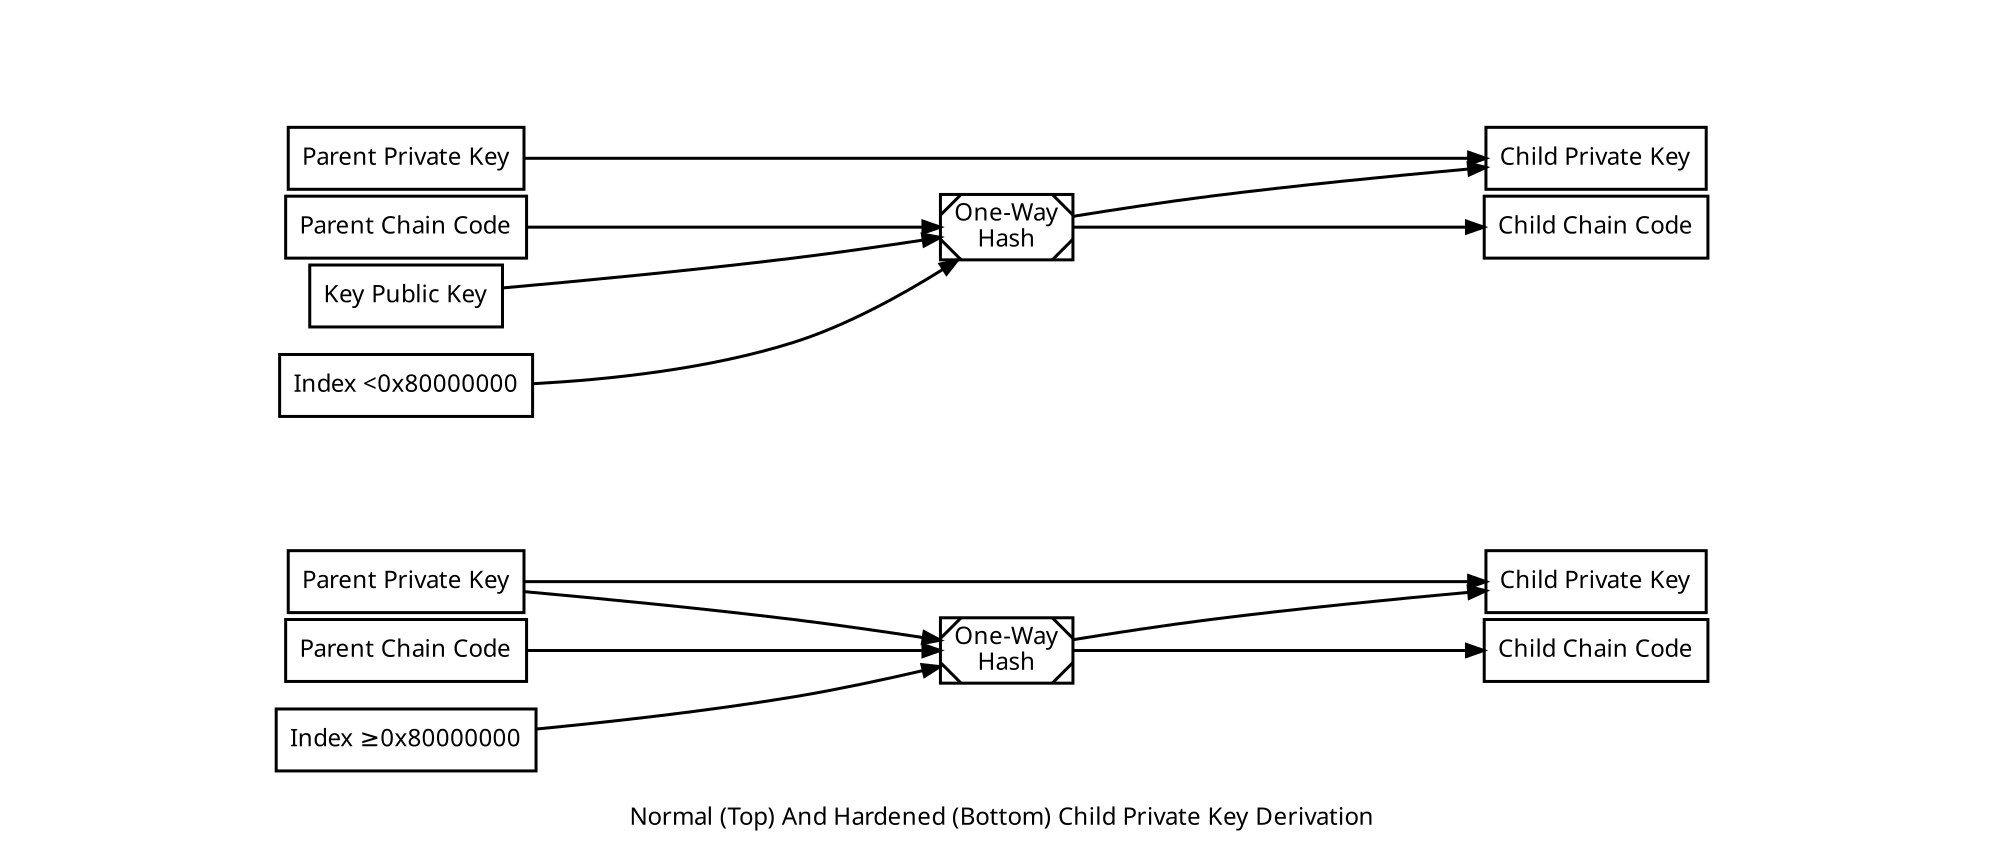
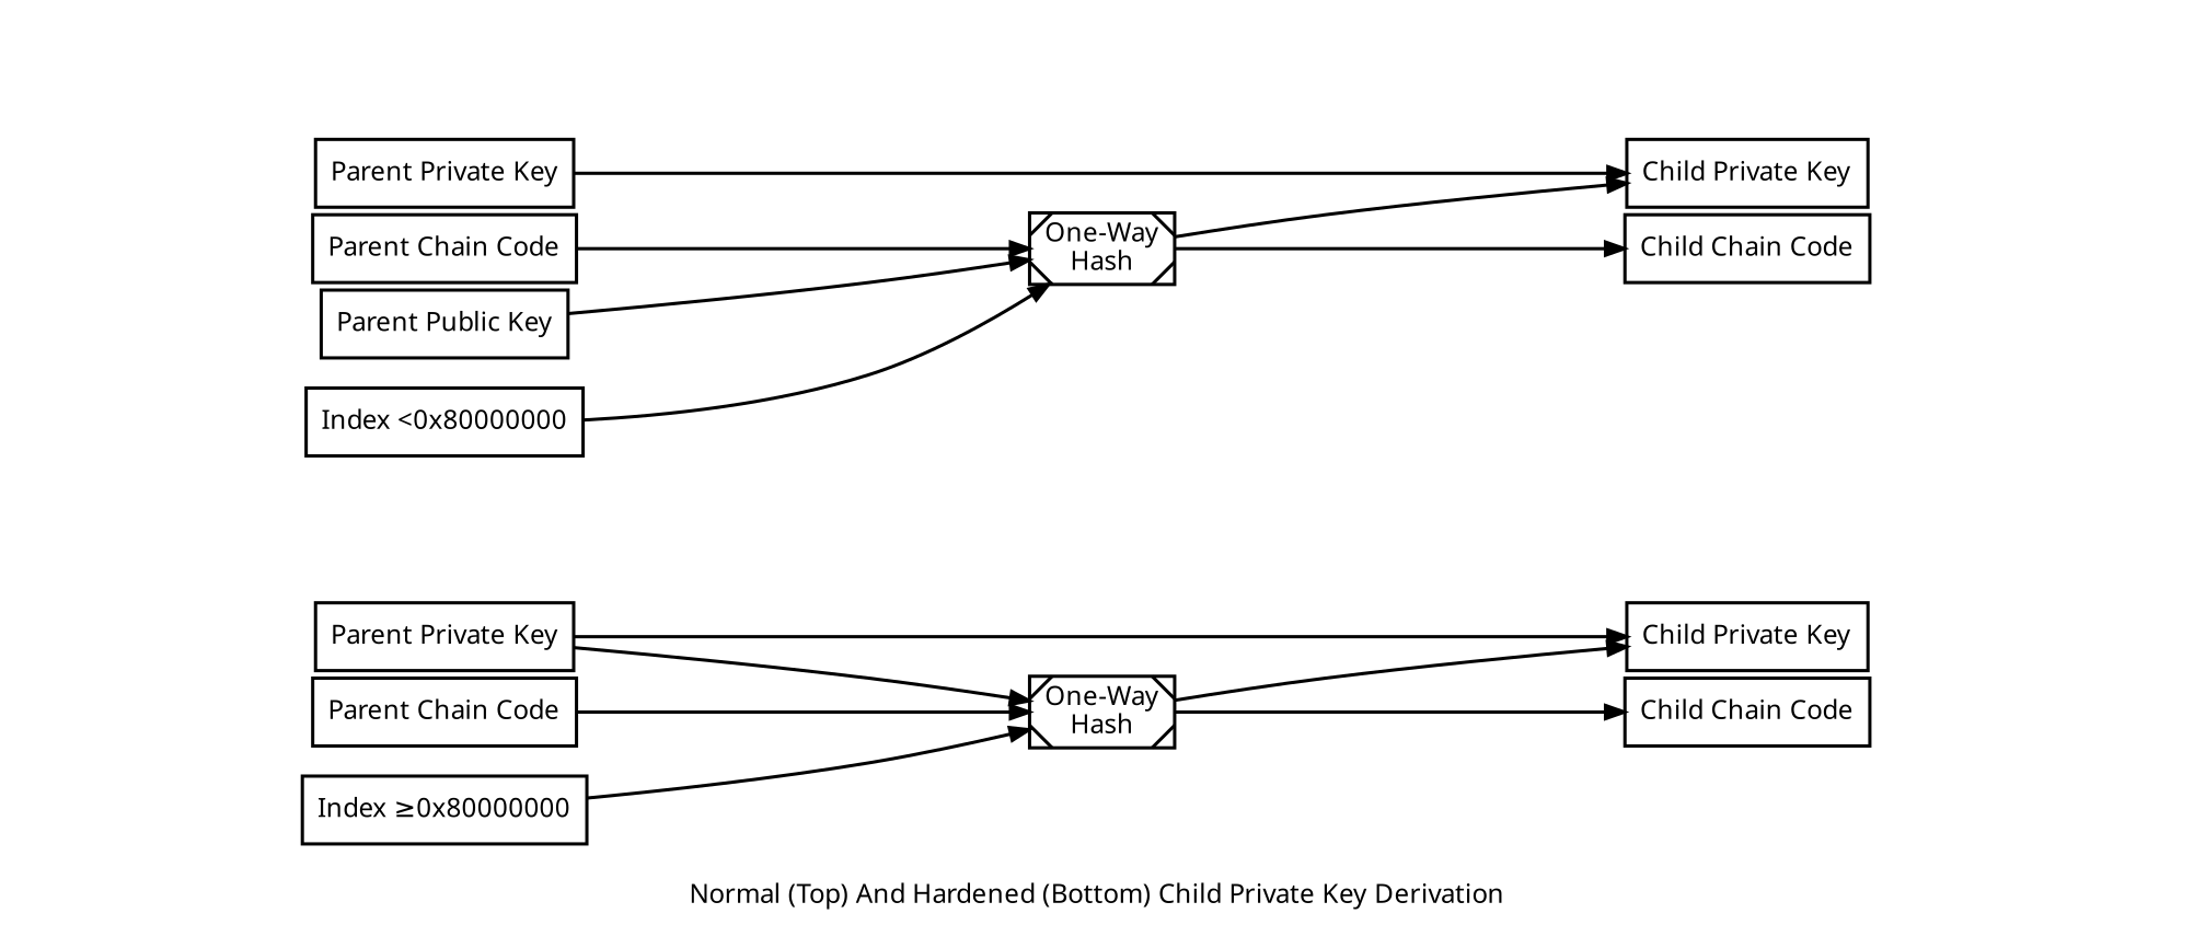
  digraph {
    fontname=Sans
    label="Normal (Top) And Hardened (Bottom) Child Private Key Derivation"
    nodesep=0.05
    penwidth=1.75
    rankdir=LR
    ranksep=1.0
    node [fontname=Sans penwidth=1.75 shape=box]
    edge [fontname=Sans penwidth=1.75]
    n1 [label="Parent Private Key"]
    n2 [label="Parent Chain Code"]
    n3 [label="Child Private Key"]
    n4 [label="Child Chain Code"]
    n5 [label="One-Way\nHash" style=diagonals]
    n6 [label="Index ≥0x80000000"]
    n7 [label="Parent Private Key"]
    n8 [label="Parent Chain Code"]
-   n9 [label="Key Public Key"]
+   n9 [label="Parent Public Key"]
    n10 [label="Child Private Key"]
    n11 [label="Child Chain Code"]
    n12 [label="One-Way\nHash" style=diagonals]
    n13 [label="Index <0x80000000"]
    subgraph cluster_1 {
      style=invis
      n5
      n6
      subgraph cluster_2 {
        style=invis
        n1
        n2
      }
      subgraph cluster_3 {
        style=invis
        n3
        n4
      }
    }
    subgraph cluster_4 {
      style=invis
      n12
      n13
      subgraph cluster_5 {
        style=invis
        n7
        n8
        n9
      }
      subgraph cluster_6 {
        style=invis
        n10
        n11
      }
    }
    n1 -> n3
    n1 -> n5
    n2 -> n5
    n5 -> n3
    n5 -> n4
    n6 -> n5
    n7 -> n10 [weight=5]
    n8 -> n12
    n9 -> n12
    n12 -> n10
    n12 -> n11
    n13 -> n12
  }
